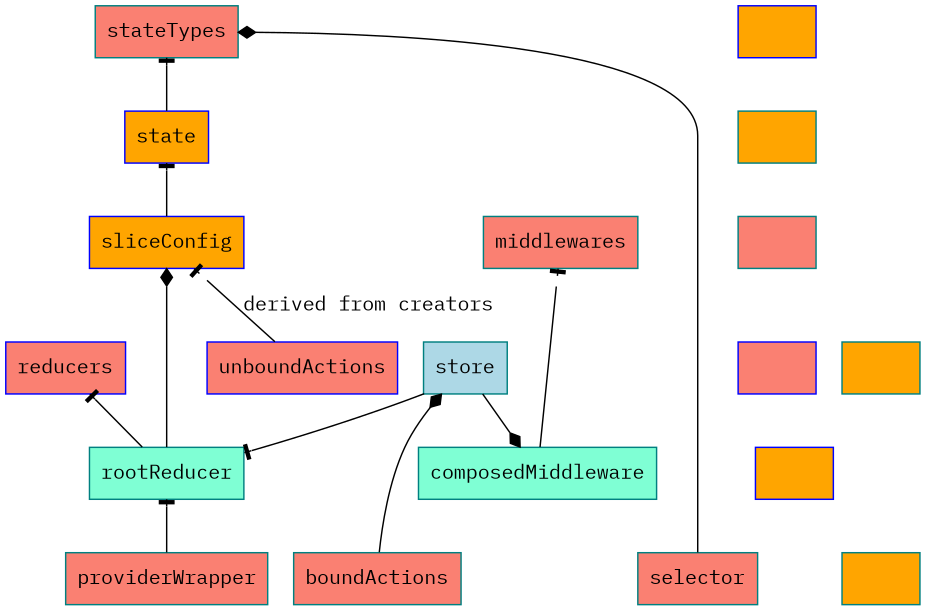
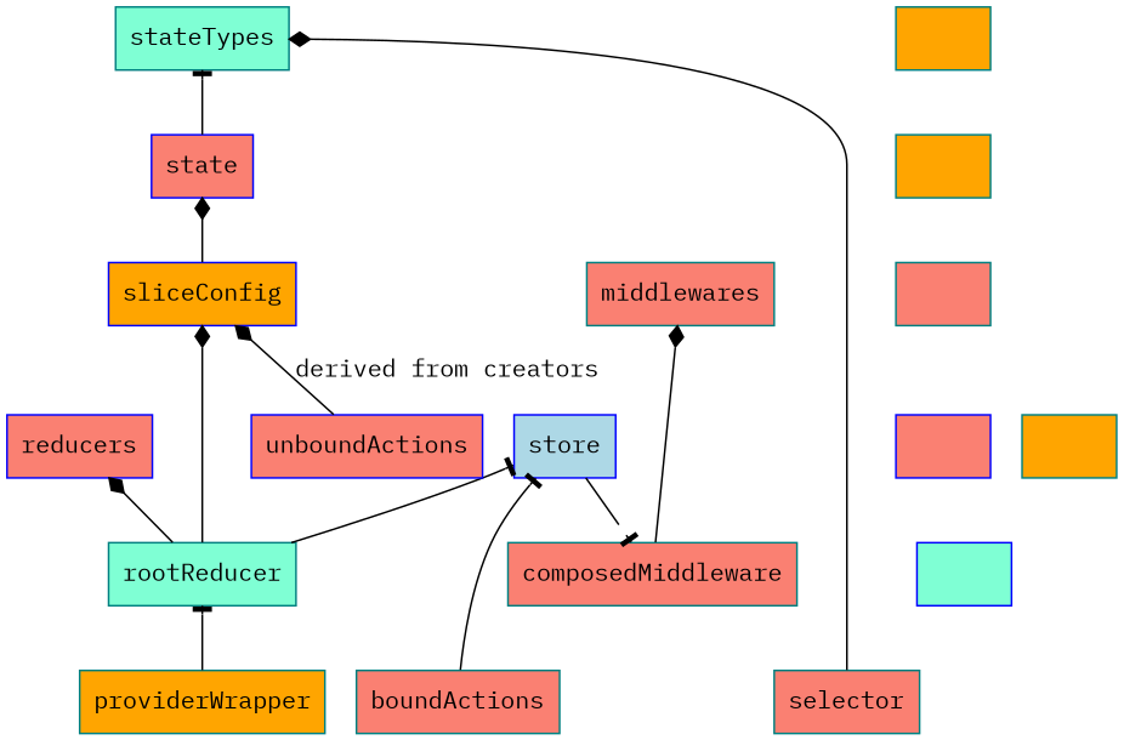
  digraph {
    fontname="IBM Plex Mono"
    rankdir=BT
    node [color=teal fillcolor=salmon fontname="IBM Plex Mono" shape=rect style=filled weight=1]
    edge [fontname="IBM Plex Mono"]
-   providerWrapper
-   store [fillcolor=lightblue]
+   providerWrapper [fillcolor=orange]
+   store [color=blue fillcolor=lightblue]
    rootReducer [fillcolor=aquamarine]
    reducers [color=blue]
    sliceConfig [color=blue fillcolor=orange]
-   state [color=blue fillcolor=orange]
-   stateTypes
-   g [color=blue fillcolor=orange fontcolor=none]
+   state [color=blue]
+   stateTypes [fillcolor=aquamarine]
+   g [fillcolor=orange fontcolor=none]
    f [fillcolor=orange fontcolor=none]
    middlewares
    e [fontcolor=none]
    d [color=blue fontcolor=none]
-   composedMiddleware [fillcolor=aquamarine]
-   c [color=blue fillcolor=orange fontcolor=none]
+   composedMiddleware
+   c [color=blue fillcolor=aquamarine fontcolor=none]
    unboundActions [color=blue]
    b [fillcolor=orange fontcolor=none]
    boundActions
    selector
-   a [fillcolor=orange fontcolor=none]
    subgraph sub_1 {
      color=pink
      style=filled
      providerWrapper
      store
      rootReducer
      reducers
      sliceConfig
      state
      stateTypes
    }
    subgraph sub_2 {
      rank=same
      reducers
      d
    }
    subgraph sub_3 {
      rank=same
      sliceConfig
      middlewares
      e
    }
    subgraph sub_4 {
      rank=same
      state
      f
    }
    subgraph sub_5 {
      rank=same
      stateTypes
      g
    }
    subgraph sub_6 {
      rank=same
      rootReducer
      composedMiddleware
      c
    }
    subgraph sub_7 {
      rank=same
      store
      unboundActions
      b
    }
    subgraph sub_8 {
      rank=same
      providerWrapper
      boundActions
      selector
-     a
    }
    providerWrapper -> rootReducer [arrowhead=tee weight=10]
-   store -> rootReducer [arrowhead=tee weight=10]
-   store -> composedMiddleware [arrowhead=diamond]
-   rootReducer -> reducers [arrowhead=tee weight=10]
+   rootReducer -> store [arrowhead=tee weight=10]
+   store -> composedMiddleware [arrowhead=tee]
+   rootReducer -> reducers [arrowhead=diamond weight=10]
    rootReducer -> sliceConfig [arrowhead=diamond weight=10]
-   sliceConfig -> state [arrowhead=tee weight=10]
+   sliceConfig -> state [arrowhead=diamond weight=10]
    state -> stateTypes [arrowhead=tee weight=10]
    f -> g [color=none]
    e -> f [color=none]
    d -> e [color=none]
-   composedMiddleware -> middlewares [arrowhead=tee]
+   composedMiddleware -> middlewares [arrowhead=diamond]
    c -> d [color=none]
-   unboundActions -> sliceConfig [arrowhead=tee label="derived from creators"]
+   unboundActions -> sliceConfig [arrowhead=diamond label="derived from creators"]
    b -> c [color=none]
-   boundActions -> store [arrowhead=diamond]
+   boundActions -> store [arrowhead=tee]
    selector -> stateTypes [arrowhead=diamond]
-   a -> b [color=none]
  }
